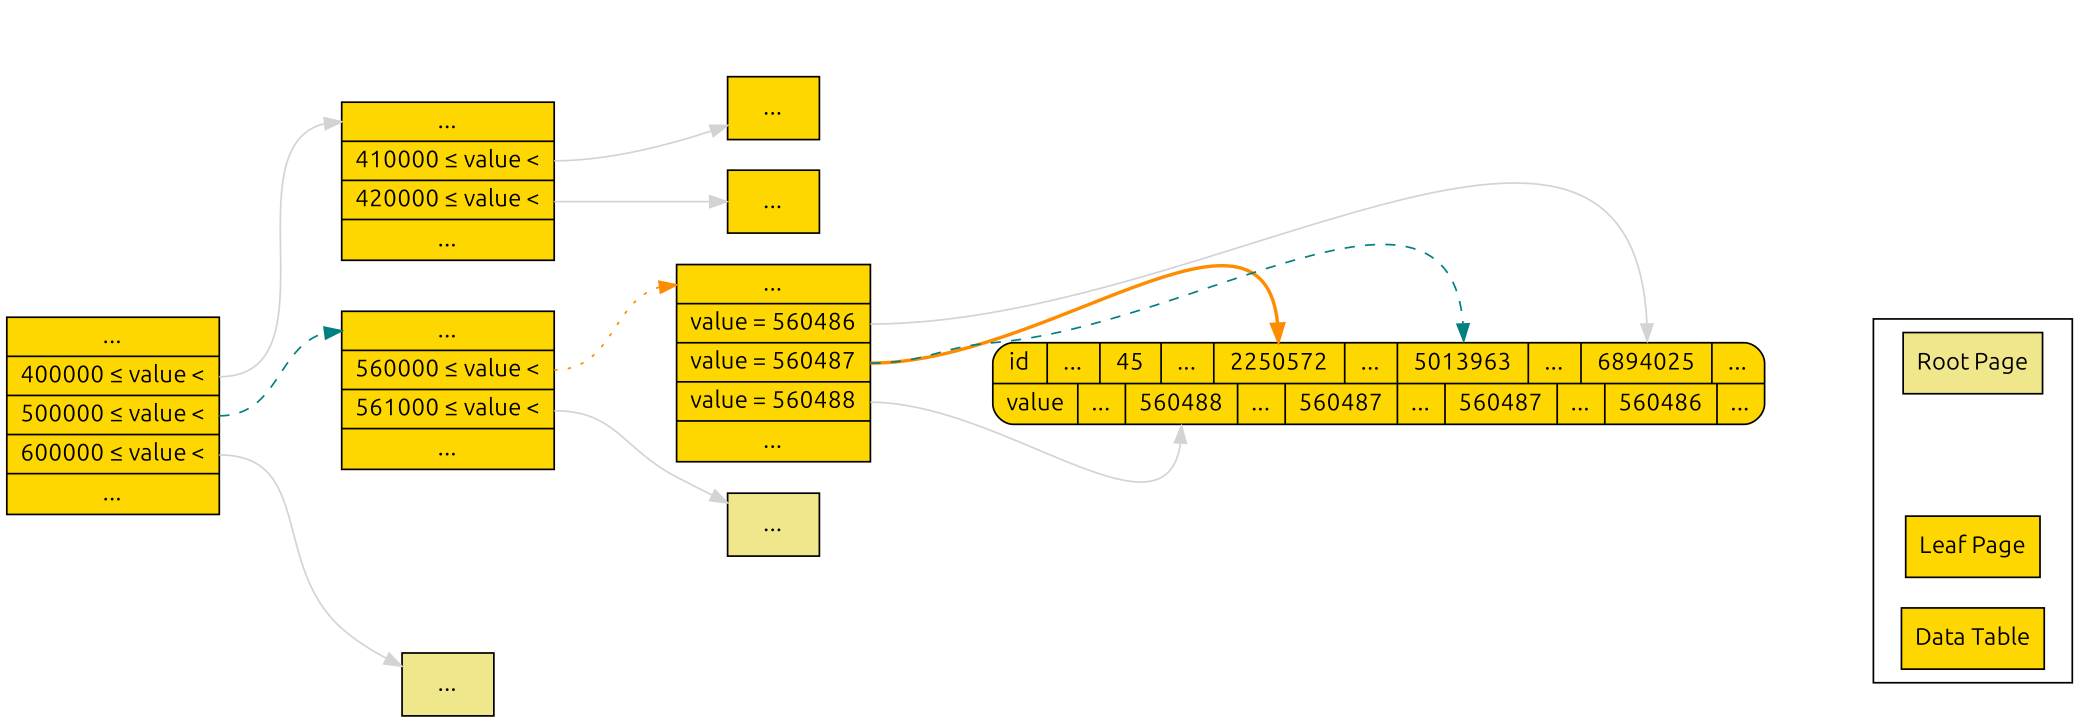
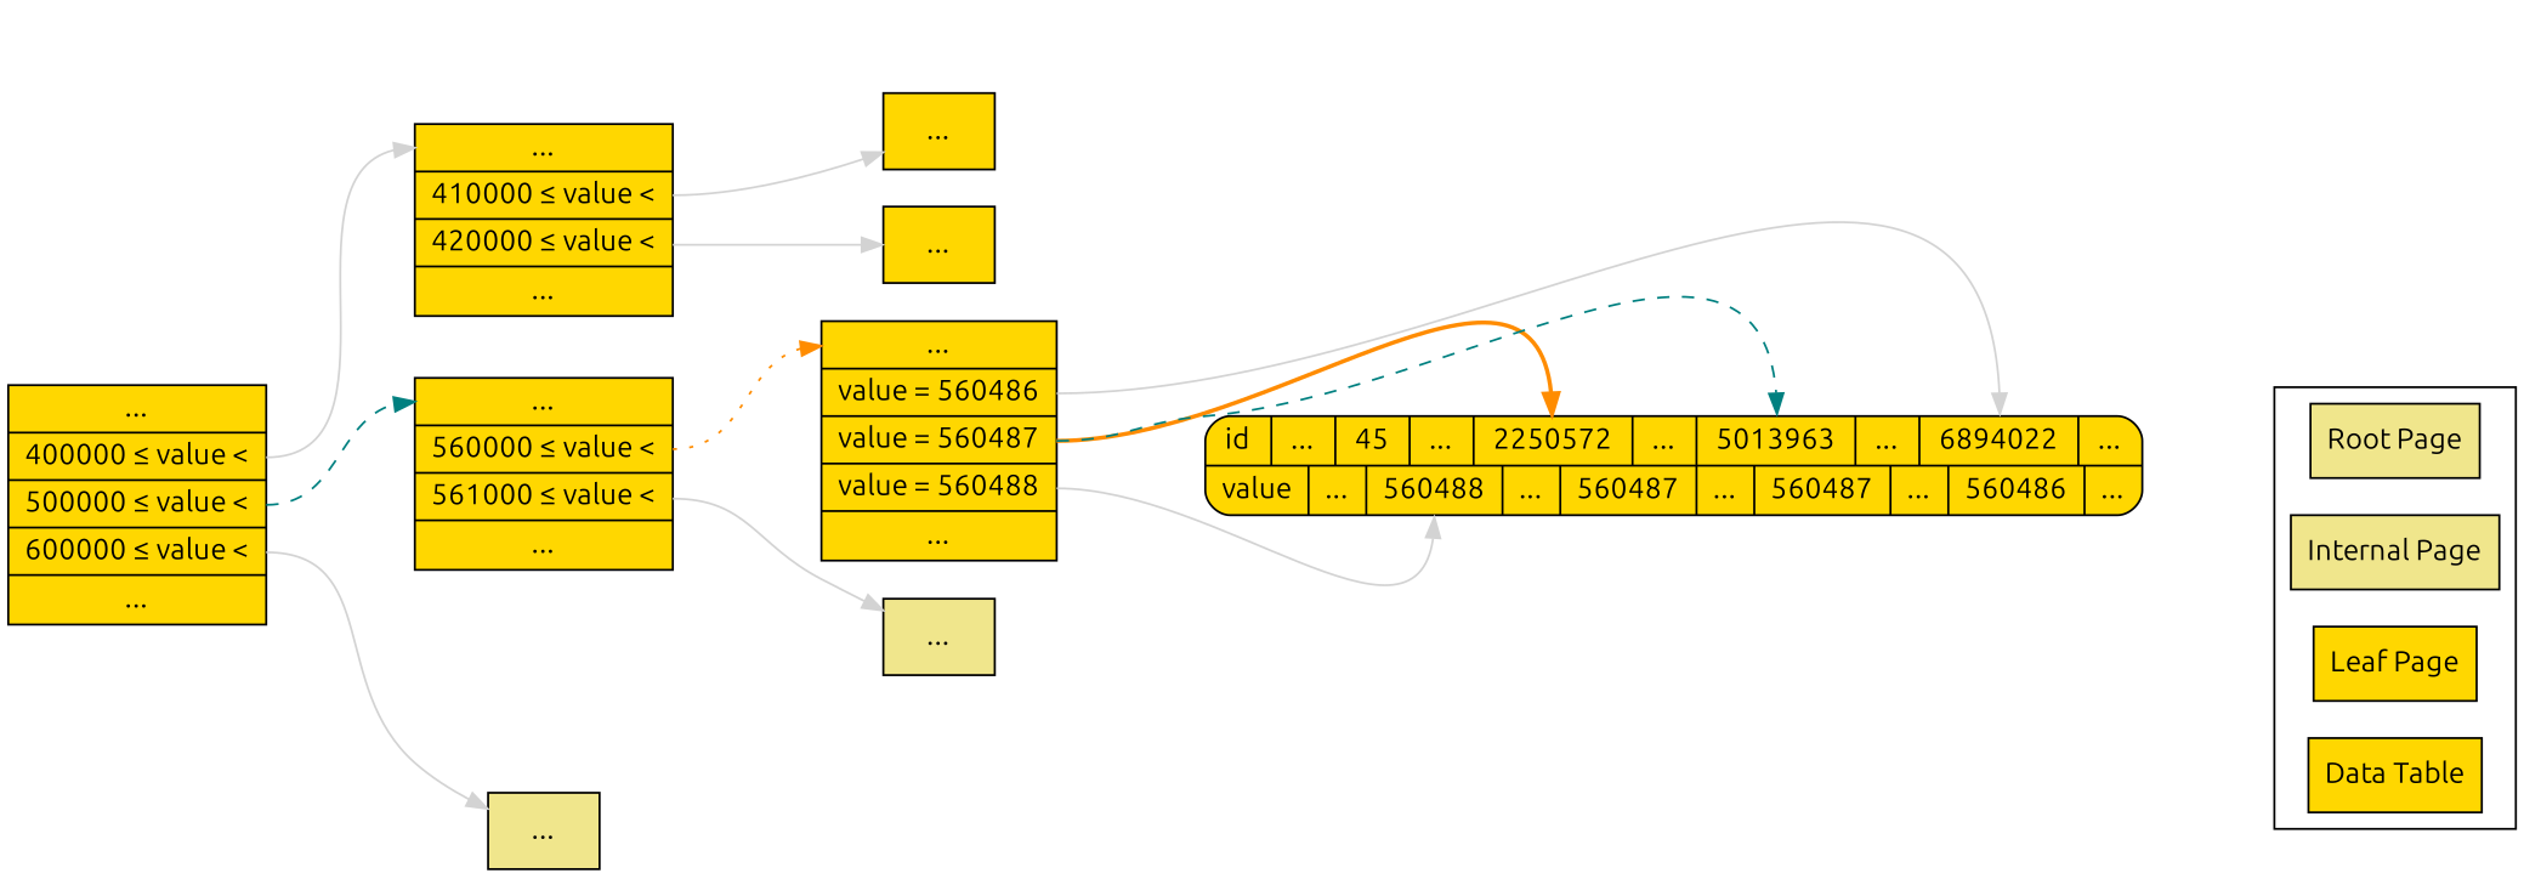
  digraph {
    fontname=Ubuntu
    rankdir=LR
    ranksep=1.0
    splines=spline
    node [fillcolor=gold fontname=Ubuntu shape=record style=filled]
    edge [color=lightgray fontname=Ubuntu tailport=f2]
    n1 [fillcolor=khaki label="Root Page" shape=box]
+   n2 [fillcolor=khaki label="Internal Page" shape=box]
    n3 [label="Leaf Page" shape=box]
    n4 [label="Data Table" shape=box]
    n5 [label="... | <f0> 400000 &le; value &lt; | <f1> 500000 &le; value &lt; | <f2> 600000 &le; value &lt; | ..."]
    n6 [label="<f0> ... | <f1> 410000 &le; value &lt; | <f2> 420000 &le; value &lt; | ..."]
    n7 [label="<f0> ... | <f1> 560000 &le; value &lt; | <f2> 561000 &le; value &lt; | ..."]
    n8 [label="<f0> ... | <f1> value = 560486 | <f2> value = 560487 | <f3> value = 560488 | ..."]
-   n9 [label="{ id | ... | <f0> 45 |  ... | <f2> 2250572 | ... | <f4> 5013963 | ... | <f6> 6894025 | ... } | { value | ... | <f1> 560488 |  ... | <f3> 560487 | ... | <f5> 560487 | ... | <f6> 560486 | ... }" shape=Mrecord]
+   n9 [label="{ id | ... | <f0> 45 |  ... | <f2> 2250572 | ... | <f4> 5013963 | ... | <f6> 6894022 | ... } | { value | ... | <f1> 560488 |  ... | <f3> 560487 | ... | <f5> 560487 | ... | <f6> 560486 | ... }" shape=Mrecord]
    n10 [fillcolor=khaki label="..."]
    n11 [label="..."]
    n12 [label="..."]
    n13 [fillcolor=khaki label="..."]
    subgraph cluster_1 {
      color=black
      labelloc=b
      rank=sink
      n1
+     n2
      n3
      n4
    }
    n5 -> n6 [headport=f0 tailport=f0]
    n5 -> n7 [color=teal headport=f0 style=dashed tailport=f1]
    n5 -> n7 [style=invis color=""]
    n5 -> n8 [style=invis color=""]
    n5 -> n9 [style=invis color=""]
    n5 -> n10
    n6 -> n11 [tailport=f1]
    n6 -> n12
    n7 -> n8 [color=darkorange headport=f0 style=dotted tailport=f1]
    n7 -> n13
    n8 -> n9 [headport=f6 tailport=f1]
    n8 -> n9 [color=darkorange headport=f2 style=bold]
    n8 -> n9 [color=teal headport=f4 style=dashed]
    n8 -> n9 [headport=f1 tailport=f3]
    n9 -> n1 [style=invis color=""]
  }
